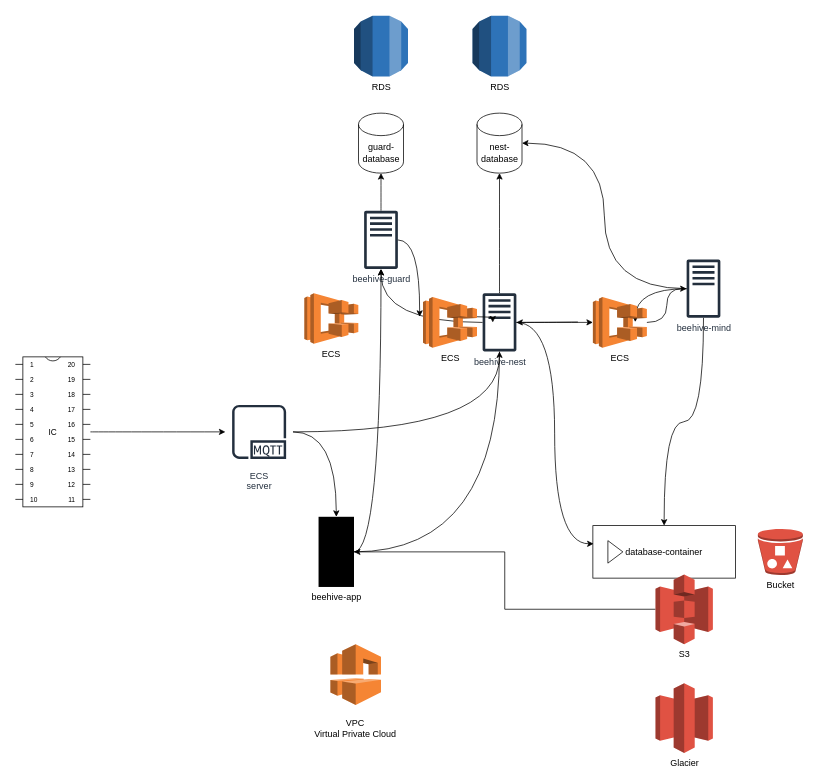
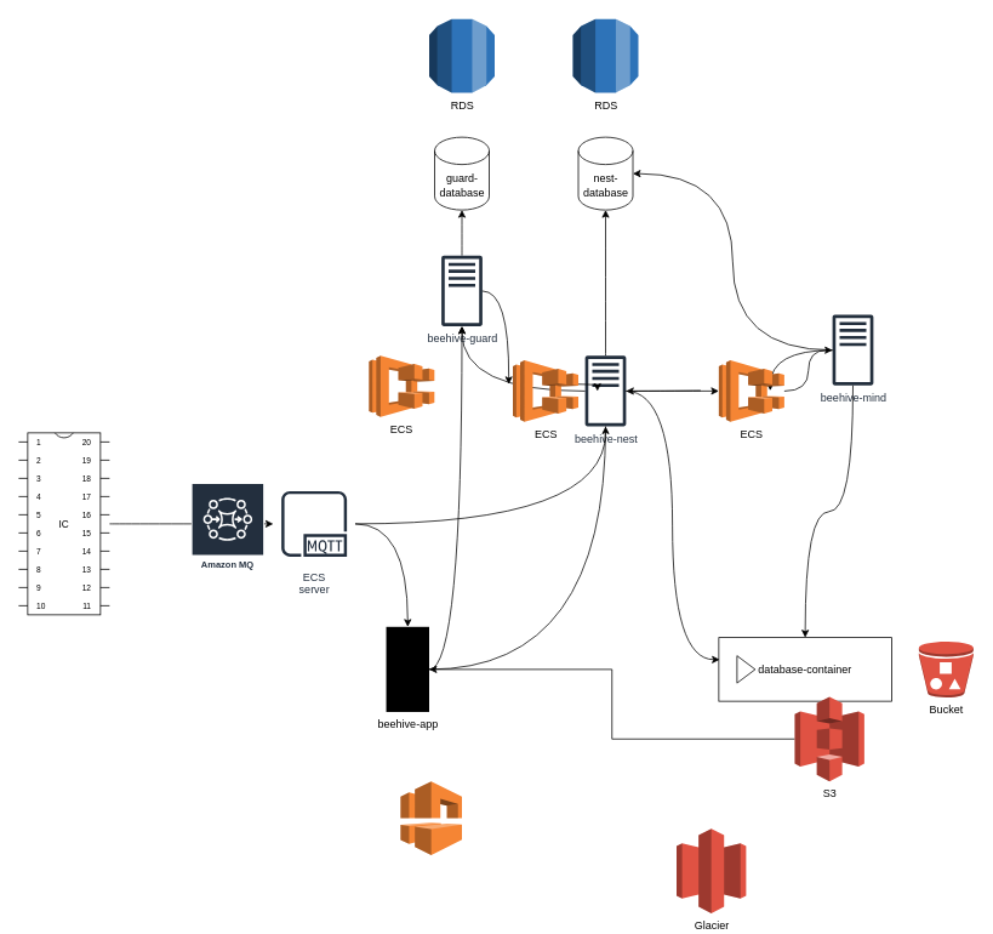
  <mxCell id="0" />
  <mxCell id="1" parent="0" />
  <mxCell id="2" style="edgeStyle=orthogonalEdgeStyle;shape=connector;curved=1;rounded=0;orthogonalLoop=1;jettySize=auto;html=1;strokeColor=default;align=center;verticalAlign=middle;fontFamily=Helvetica;fontSize=11;fontColor=default;labelBackgroundColor=default;endArrow=classic;" parent="1" source="5" target="15" edge="1"><mxGeometry relative="1" as="geometry" /></mxCell>
  <mxCell id="3" style="edgeStyle=orthogonalEdgeStyle;shape=connector;curved=1;rounded=0;orthogonalLoop=1;jettySize=auto;html=1;strokeColor=default;align=center;verticalAlign=middle;fontFamily=Helvetica;fontSize=11;fontColor=default;labelBackgroundColor=default;endArrow=classic;" parent="1" source="5" target="8" edge="1"><mxGeometry relative="1" as="geometry" /></mxCell>
  <mxCell id="4" style="edgeStyle=orthogonalEdgeStyle;shape=connector;curved=1;rounded=0;orthogonalLoop=1;jettySize=auto;html=1;strokeColor=default;align=center;verticalAlign=middle;fontFamily=Helvetica;fontSize=11;fontColor=default;labelBackgroundColor=default;endArrow=classic;" parent="1" source="35" target="11" edge="1"><mxGeometry relative="1" as="geometry" /></mxCell>
  <mxCell id="5" value="beehive-nest" style="sketch=0;outlineConnect=0;fontColor=#232F3E;gradientColor=none;fillColor=#232F3D;strokeColor=none;dashed=0;verticalLabelPosition=bottom;verticalAlign=top;align=center;html=1;fontSize=12;fontStyle=0;aspect=fixed;pointerEvents=1;shape=mxgraph.aws4.traditional_server;" parent="1" vertex="1"><mxGeometry x="643" y="390" width="45" height="78" as="geometry" /></mxCell>
  <mxCell id="6" style="edgeStyle=orthogonalEdgeStyle;shape=connector;curved=1;rounded=0;orthogonalLoop=1;jettySize=auto;html=1;strokeColor=default;align=center;verticalAlign=middle;fontFamily=Helvetica;fontSize=11;fontColor=default;labelBackgroundColor=default;endArrow=classic;" parent="1" source="8" target="16" edge="1"><mxGeometry relative="1" as="geometry" /></mxCell>
  <mxCell id="7" style="edgeStyle=orthogonalEdgeStyle;shape=connector;curved=1;rounded=0;orthogonalLoop=1;jettySize=auto;html=1;strokeColor=default;align=center;verticalAlign=middle;fontFamily=Helvetica;fontSize=11;fontColor=default;labelBackgroundColor=default;endArrow=classic;" parent="1" target="5" edge="1"><mxGeometry relative="1" as="geometry"><mxPoint x="635.5" y="421.5" as="sourcePoint" /></mxGeometry></mxCell>
  <mxCell id="8" value="beehive-guard" style="sketch=0;outlineConnect=0;fontColor=#232F3E;gradientColor=none;fillColor=#232F3D;strokeColor=none;dashed=0;verticalLabelPosition=bottom;verticalAlign=top;align=center;html=1;fontSize=12;fontStyle=0;aspect=fixed;pointerEvents=1;shape=mxgraph.aws4.traditional_server;" parent="1" vertex="1"><mxGeometry x="485" y="280" width="45" height="78" as="geometry" /></mxCell>
  <mxCell id="9" style="edgeStyle=orthogonalEdgeStyle;shape=connector;curved=1;rounded=0;orthogonalLoop=1;jettySize=auto;html=1;strokeColor=default;align=center;verticalAlign=middle;fontFamily=Helvetica;fontSize=11;fontColor=default;labelBackgroundColor=default;endArrow=classic;" parent="1" target="5" edge="1"><mxGeometry relative="1" as="geometry"><mxPoint x="770" y="428.5" as="sourcePoint" /></mxGeometry></mxCell>
  <mxCell id="10" style="edgeStyle=orthogonalEdgeStyle;shape=connector;curved=1;rounded=0;orthogonalLoop=1;jettySize=auto;html=1;strokeColor=default;align=center;verticalAlign=middle;fontFamily=Helvetica;fontSize=11;fontColor=default;labelBackgroundColor=default;endArrow=classic;" parent="1" source="11" target="17" edge="1"><mxGeometry relative="1" as="geometry" /></mxCell>
  <mxCell id="11" value="beehive-mind" style="sketch=0;outlineConnect=0;fontColor=#232F3E;gradientColor=none;fillColor=#232F3D;strokeColor=none;dashed=0;verticalLabelPosition=bottom;verticalAlign=top;align=center;html=1;fontSize=12;fontStyle=0;aspect=fixed;pointerEvents=1;shape=mxgraph.aws4.traditional_server;" parent="1" vertex="1"><mxGeometry x="915" y="345" width="45" height="78" as="geometry" /></mxCell>
  <mxCell id="12" style="edgeStyle=orthogonalEdgeStyle;rounded=0;orthogonalLoop=1;jettySize=auto;html=1;curved=1;endArrow=none;" parent="1" source="14" target="5" edge="1"><mxGeometry relative="1" as="geometry" /></mxCell>
  <mxCell id="13" style="edgeStyle=orthogonalEdgeStyle;shape=connector;curved=1;rounded=0;orthogonalLoop=1;jettySize=auto;html=1;strokeColor=default;align=center;verticalAlign=middle;fontFamily=Helvetica;fontSize=11;fontColor=default;labelBackgroundColor=default;endArrow=classic;" parent="1" source="14" target="8" edge="1"><mxGeometry relative="1" as="geometry" /></mxCell>
  <mxCell id="14" value="beehive-app" style="sketch=0;verticalLabelPosition=bottom;sketch=0;aspect=fixed;html=1;verticalAlign=top;strokeColor=none;fillColor=#000000;align=center;outlineConnect=0;pointerEvents=1;shape=mxgraph.citrix2.mobile;" parent="1" vertex="1"><mxGeometry x="424.24" y="688.22" width="47.26" height="93.56" as="geometry" /></mxCell>
  <mxCell id="15" value="nest-database" style="shape=cylinder3;whiteSpace=wrap;html=1;boundedLbl=1;backgroundOutline=1;size=15;" parent="1" vertex="1"><mxGeometry x="635.5" y="150" width="60" height="80" as="geometry" /></mxCell>
  <mxCell id="16" value="guard-database" style="shape=cylinder3;whiteSpace=wrap;html=1;boundedLbl=1;backgroundOutline=1;size=15;" parent="1" vertex="1"><mxGeometry x="477.5" y="150" width="60" height="80" as="geometry" /></mxCell>
  <mxCell id="17" value="database-container" style="html=1;whiteSpace=wrap;container=1;recursiveResize=0;collapsible=0;" parent="1" vertex="1"><mxGeometry x="790" y="700" width="190" height="70" as="geometry" /></mxCell>
  <mxCell id="18" value="" style="triangle;html=1;whiteSpace=wrap;" parent="17" vertex="1"><mxGeometry x="20" y="20" width="20" height="30" as="geometry" /></mxCell>
  <mxCell id="19" style="edgeStyle=orthogonalEdgeStyle;shape=connector;curved=1;rounded=0;orthogonalLoop=1;jettySize=auto;html=1;entryX=0.005;entryY=0.346;entryDx=0;entryDy=0;entryPerimeter=0;strokeColor=default;align=center;verticalAlign=middle;fontFamily=Helvetica;fontSize=11;fontColor=default;labelBackgroundColor=default;endArrow=classic;" parent="1" source="5" target="17" edge="1"><mxGeometry relative="1" as="geometry" /></mxCell>
  <mxCell id="20" style="edgeStyle=orthogonalEdgeStyle;shape=connector;curved=1;rounded=0;orthogonalLoop=1;jettySize=auto;html=1;entryX=1;entryY=0.5;entryDx=0;entryDy=0;entryPerimeter=0;strokeColor=default;align=center;verticalAlign=middle;fontFamily=Helvetica;fontSize=11;fontColor=default;labelBackgroundColor=default;endArrow=classic;" parent="1" source="11" target="15" edge="1"><mxGeometry relative="1" as="geometry" /></mxCell>
  <mxCell id="21" style="edgeStyle=orthogonalEdgeStyle;shape=connector;curved=1;rounded=0;orthogonalLoop=1;jettySize=auto;html=1;strokeColor=default;align=center;verticalAlign=middle;fontFamily=Helvetica;fontSize=11;fontColor=default;labelBackgroundColor=default;endArrow=classic;" parent="1" source="23" target="5" edge="1"><mxGeometry relative="1" as="geometry" /></mxCell>
  <mxCell id="22" style="edgeStyle=orthogonalEdgeStyle;shape=connector;curved=1;rounded=0;orthogonalLoop=1;jettySize=auto;html=1;strokeColor=default;align=center;verticalAlign=middle;fontFamily=Helvetica;fontSize=11;fontColor=default;labelBackgroundColor=default;endArrow=classic;" parent="1" source="23" target="14" edge="1"><mxGeometry relative="1" as="geometry" /></mxCell>
  <mxCell id="23" value="ECS&lt;br&gt;server" style="sketch=0;outlineConnect=0;fontColor=#232F3E;gradientColor=none;strokeColor=#232F3E;fillColor=#ffffff;dashed=0;verticalLabelPosition=bottom;verticalAlign=top;align=center;html=1;fontSize=12;fontStyle=0;aspect=fixed;shape=mxgraph.aws4.resourceIcon;resIcon=mxgraph.aws4.mqtt_protocol;fontFamily=Helvetica;labelBackgroundColor=default;" parent="1" vertex="1"><mxGeometry x="300" y="530" width="90" height="90" as="geometry" /></mxCell>
  <mxCell id="24" style="edgeStyle=orthogonalEdgeStyle;shape=connector;curved=1;rounded=0;orthogonalLoop=1;jettySize=auto;html=1;strokeColor=default;align=center;verticalAlign=middle;fontFamily=Helvetica;fontSize=11;fontColor=default;labelBackgroundColor=default;endArrow=classic;" parent="1" source="25" target="23" edge="1"><mxGeometry relative="1" as="geometry" /></mxCell>
  <mxCell id="25" value="IC" style="shadow=0;dashed=0;align=center;html=1;strokeWidth=1;shape=mxgraph.electrical.logic_gates.dual_inline_ic;labelNames=a,b,c,d,e,f,g,h,i,j,k,l,m,n,o,p,q,r,s,t;whiteSpace=wrap;fontFamily=Helvetica;fontSize=11;fontColor=default;labelBackgroundColor=default;" parent="1" vertex="1"><mxGeometry x="20" y="475" width="100" height="200" as="geometry" /></mxCell>
  <mxCell id="26" style="edgeStyle=orthogonalEdgeStyle;rounded=0;orthogonalLoop=1;jettySize=auto;html=1;" edge="1" parent="1" source="27" target="14"><mxGeometry relative="1" as="geometry" /></mxCell>
  <mxCell id="27" value="S3" style="outlineConnect=0;dashed=0;verticalLabelPosition=bottom;verticalAlign=top;align=center;html=1;shape=mxgraph.aws3.s3;fillColor=#E05243;gradientColor=none;" parent="1" vertex="1"><mxGeometry x="873.5" y="765" width="76.5" height="93" as="geometry" /></mxCell>
  <mxCell id="28" value="Bucket" style="outlineConnect=0;dashed=0;verticalLabelPosition=bottom;verticalAlign=top;align=center;html=1;shape=mxgraph.aws3.bucket_with_objects;fillColor=#E05243;gradientColor=none;" parent="1" vertex="1"><mxGeometry x="1010" y="704.25" width="60" height="61.5" as="geometry" /></mxCell>
  <mxCell id="29" value="RDS" style="outlineConnect=0;dashed=0;verticalLabelPosition=bottom;verticalAlign=top;align=center;html=1;shape=mxgraph.aws3.rds;fillColor=#2E73B8;gradientColor=none;" parent="1" vertex="1"><mxGeometry x="629.5" y="20" width="72" height="81" as="geometry" /></mxCell>
  <mxCell id="30" value="RDS" style="outlineConnect=0;dashed=0;verticalLabelPosition=bottom;verticalAlign=top;align=center;html=1;shape=mxgraph.aws3.rds;fillColor=#2E73B8;gradientColor=none;" parent="1" vertex="1"><mxGeometry x="471.5" y="20" width="72" height="81" as="geometry" /></mxCell>
  <mxCell id="31" value="" style="edgeStyle=orthogonalEdgeStyle;shape=connector;curved=1;rounded=0;orthogonalLoop=1;jettySize=auto;html=1;strokeColor=default;align=center;verticalAlign=middle;fontFamily=Helvetica;fontSize=11;fontColor=default;labelBackgroundColor=default;endArrow=classic;" parent="1" source="8" edge="1"><mxGeometry relative="1" as="geometry"><mxPoint x="530" y="429" as="sourcePoint" /><mxPoint x="559" y="421.5" as="targetPoint" /></mxGeometry></mxCell>
  <mxCell id="32" value="" style="edgeStyle=orthogonalEdgeStyle;shape=connector;curved=1;rounded=0;orthogonalLoop=1;jettySize=auto;html=1;strokeColor=default;align=center;verticalAlign=middle;fontFamily=Helvetica;fontSize=11;fontColor=default;labelBackgroundColor=default;endArrow=classic;" parent="1" source="11" edge="1"><mxGeometry relative="1" as="geometry"><mxPoint x="870" y="429" as="sourcePoint" /><mxPoint x="846.5" y="428.5" as="targetPoint" /></mxGeometry></mxCell>
  <mxCell id="33" value="ECS" style="outlineConnect=0;dashed=0;verticalLabelPosition=bottom;verticalAlign=top;align=center;html=1;shape=mxgraph.aws3.ecs;fillColor=#F58534;gradientColor=none;" parent="1" vertex="1"><mxGeometry x="563.5" y="395.25" width="72" height="67.5" as="geometry" /></mxCell>
  <mxCell id="34" value="" style="edgeStyle=orthogonalEdgeStyle;shape=connector;curved=1;rounded=0;orthogonalLoop=1;jettySize=auto;html=1;strokeColor=default;align=center;verticalAlign=middle;fontFamily=Helvetica;fontSize=11;fontColor=default;labelBackgroundColor=default;endArrow=classic;" parent="1" source="5" target="35" edge="1"><mxGeometry relative="1" as="geometry"><mxPoint x="688" y="429" as="sourcePoint" /><mxPoint x="870" y="429" as="targetPoint" /></mxGeometry></mxCell>
  <mxCell id="35" value="ECS" style="outlineConnect=0;dashed=0;verticalLabelPosition=bottom;verticalAlign=top;align=center;html=1;shape=mxgraph.aws3.ecs;fillColor=#F58534;gradientColor=none;" parent="1" vertex="1"><mxGeometry x="790" y="395.25" width="72" height="67.5" as="geometry" /></mxCell>
  <mxCell id="36" value="ECS" style="outlineConnect=0;dashed=0;verticalLabelPosition=bottom;verticalAlign=top;align=center;html=1;shape=mxgraph.aws3.ecs;fillColor=#F58534;gradientColor=none;" parent="1" vertex="1"><mxGeometry x="405.26" y="390" width="72" height="67.5" as="geometry" /></mxCell>
  <mxCell id="37" value="" style="outlineConnect=0;dashed=0;verticalLabelPosition=bottom;verticalAlign=top;align=center;html=1;shape=mxgraph.aws3.vpc;fillColor=#F58534;gradientColor=none;" parent="1" vertex="1"><mxGeometry x="440" y="858" width="67.5" height="81" as="geometry" /></mxCell>
- <mxCell id="39" value="VPC&lt;br&gt;Virtual Private Cloud" style="text;html=1;align=center;verticalAlign=middle;resizable=0;points=[];autosize=1;strokeColor=none;fillColor=none;" parent="1" vertex="1"><mxGeometry x="407.5" y="950" width="130" height="40" as="geometry" /></mxCell>
- <mxCell id="40" value="Glacier" style="outlineConnect=0;dashed=0;verticalLabelPosition=bottom;verticalAlign=top;align=center;html=1;shape=mxgraph.aws3.glacier;fillColor=#E05243;gradientColor=none;" vertex="1" parent="1"><mxGeometry x="873.5" y="910" width="76.5" height="93" as="geometry" /></mxCell>
+ <mxCell id="38" value="Amazon MQ" style="sketch=0;outlineConnect=0;fontColor=#232F3E;gradientColor=none;strokeColor=#ffffff;fillColor=#232F3E;dashed=0;verticalLabelPosition=middle;verticalAlign=bottom;align=center;html=1;whiteSpace=wrap;fontSize=10;fontStyle=1;spacing=3;shape=mxgraph.aws4.productIcon;prIcon=mxgraph.aws4.mq;" parent="1" vertex="1"><mxGeometry x="210" y="530" width="80" height="100" as="geometry" /></mxCell>
+ <mxCell id="40" value="Glacier" style="outlineConnect=0;dashed=0;verticalLabelPosition=bottom;verticalAlign=top;align=center;html=1;shape=mxgraph.aws3.glacier;fillColor=#E05243;gradientColor=none;" vertex="1" parent="1"><mxGeometry x="743.5" y="910" width="76.5" height="93" as="geometry" /></mxCell>
